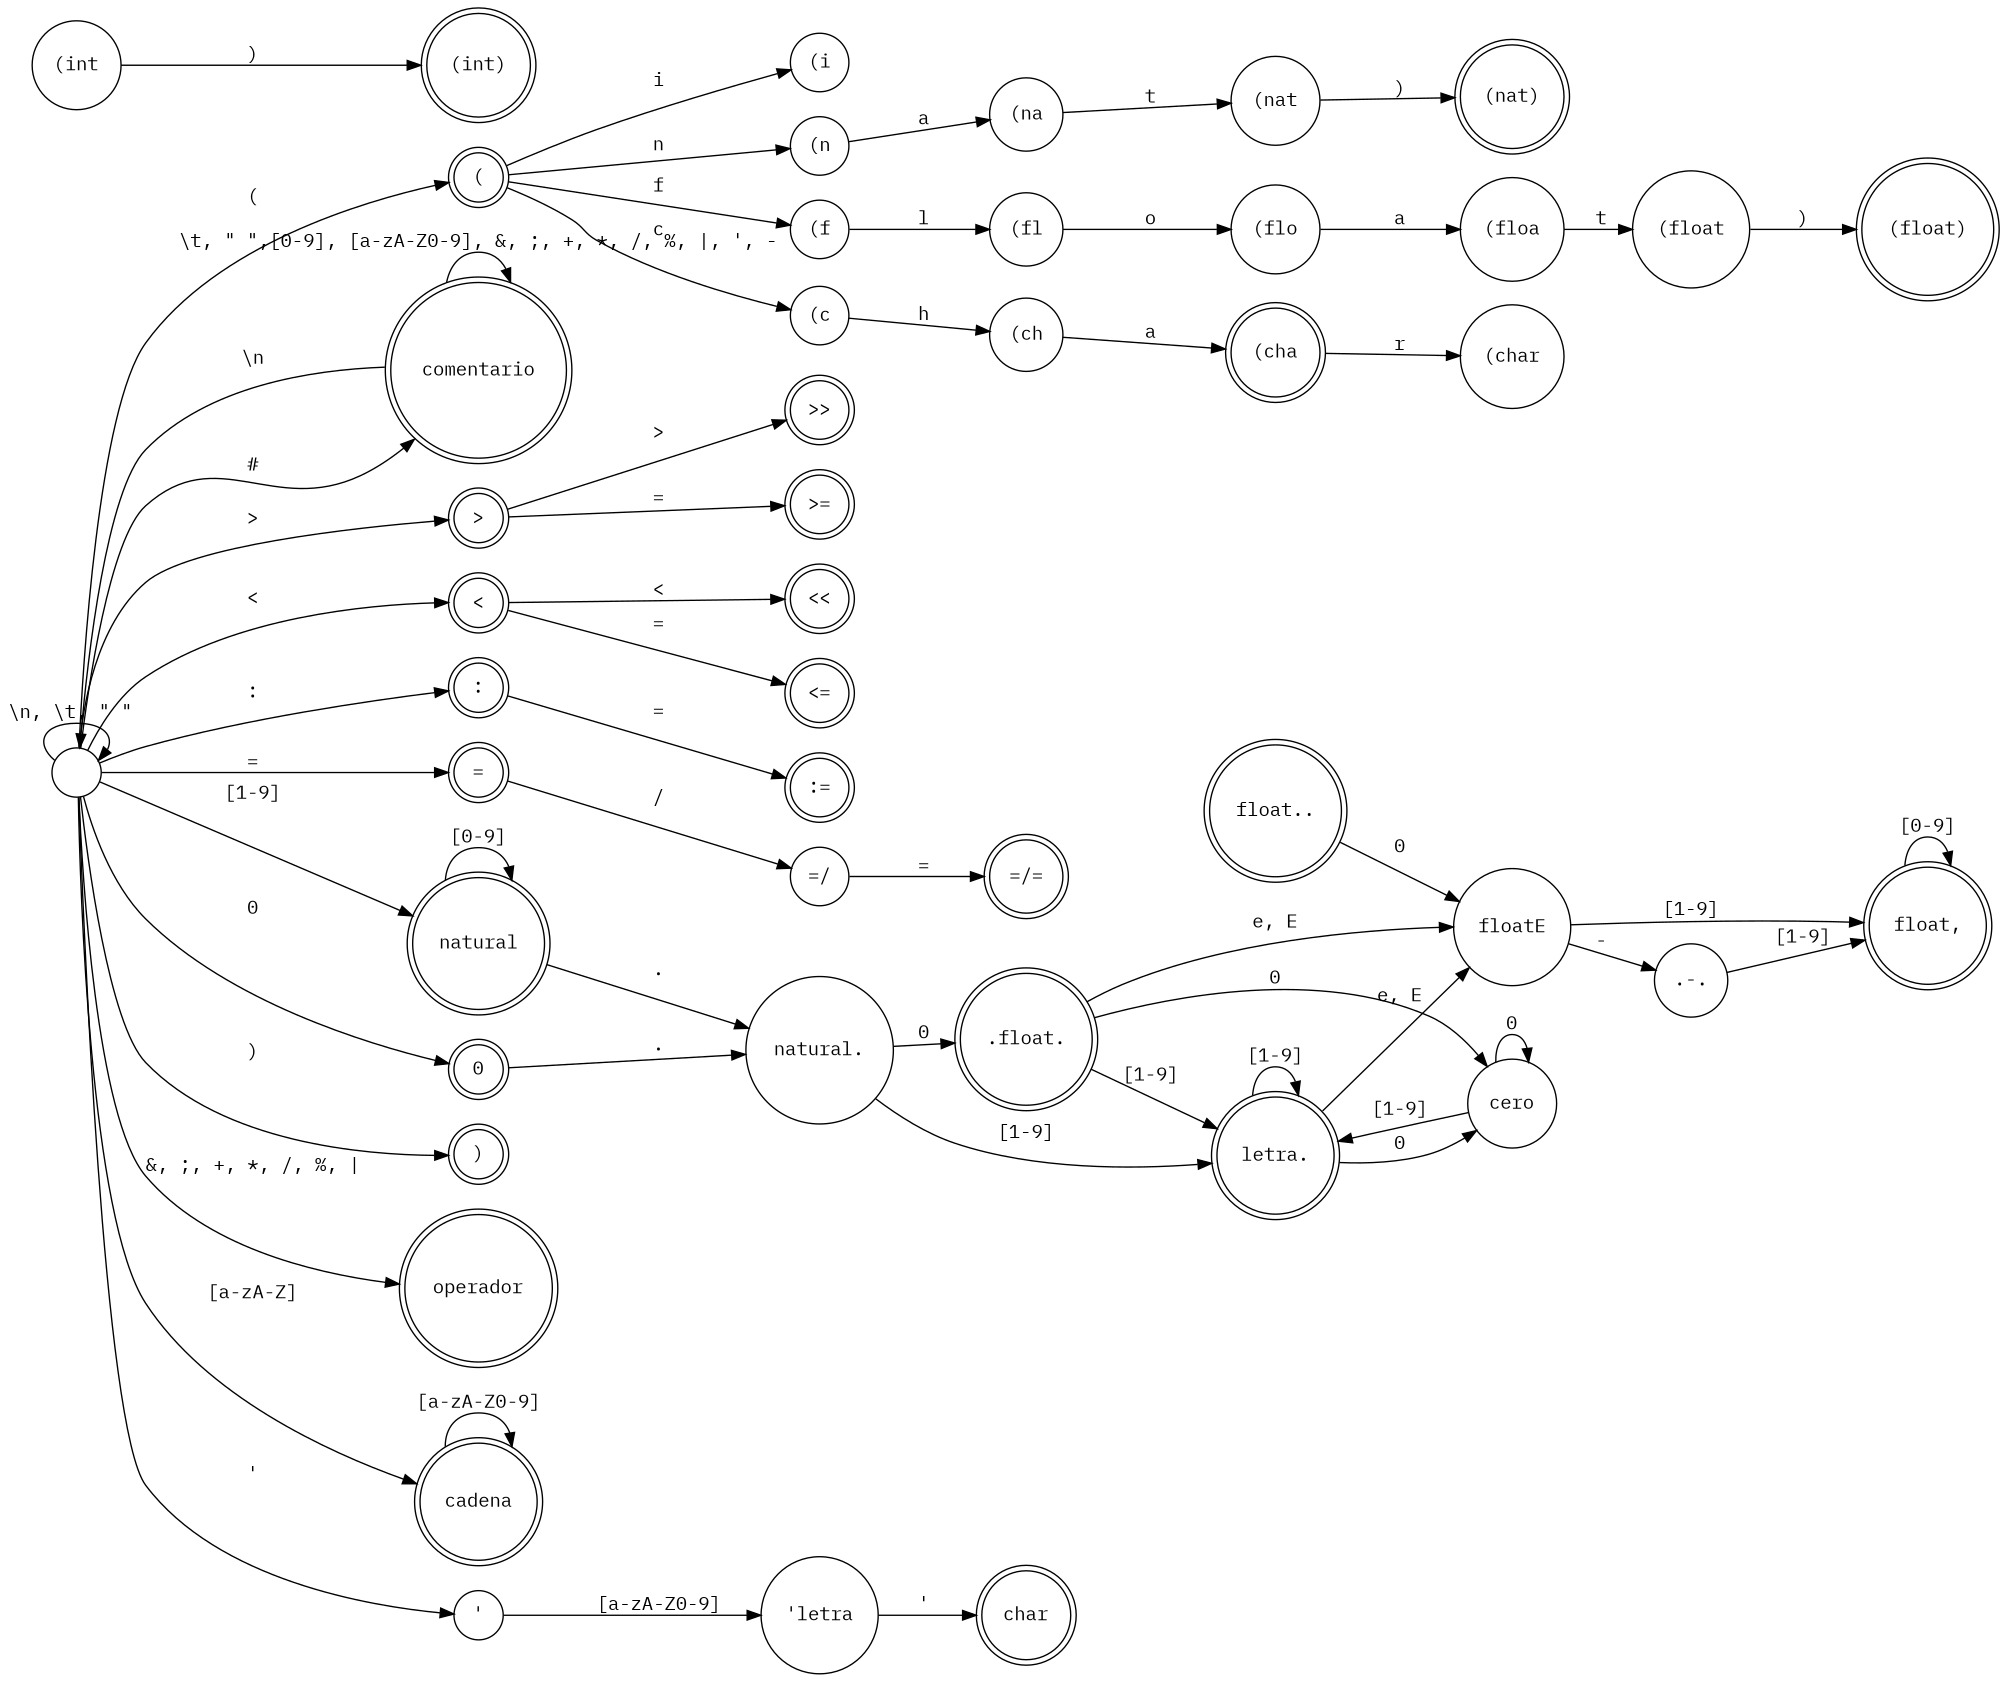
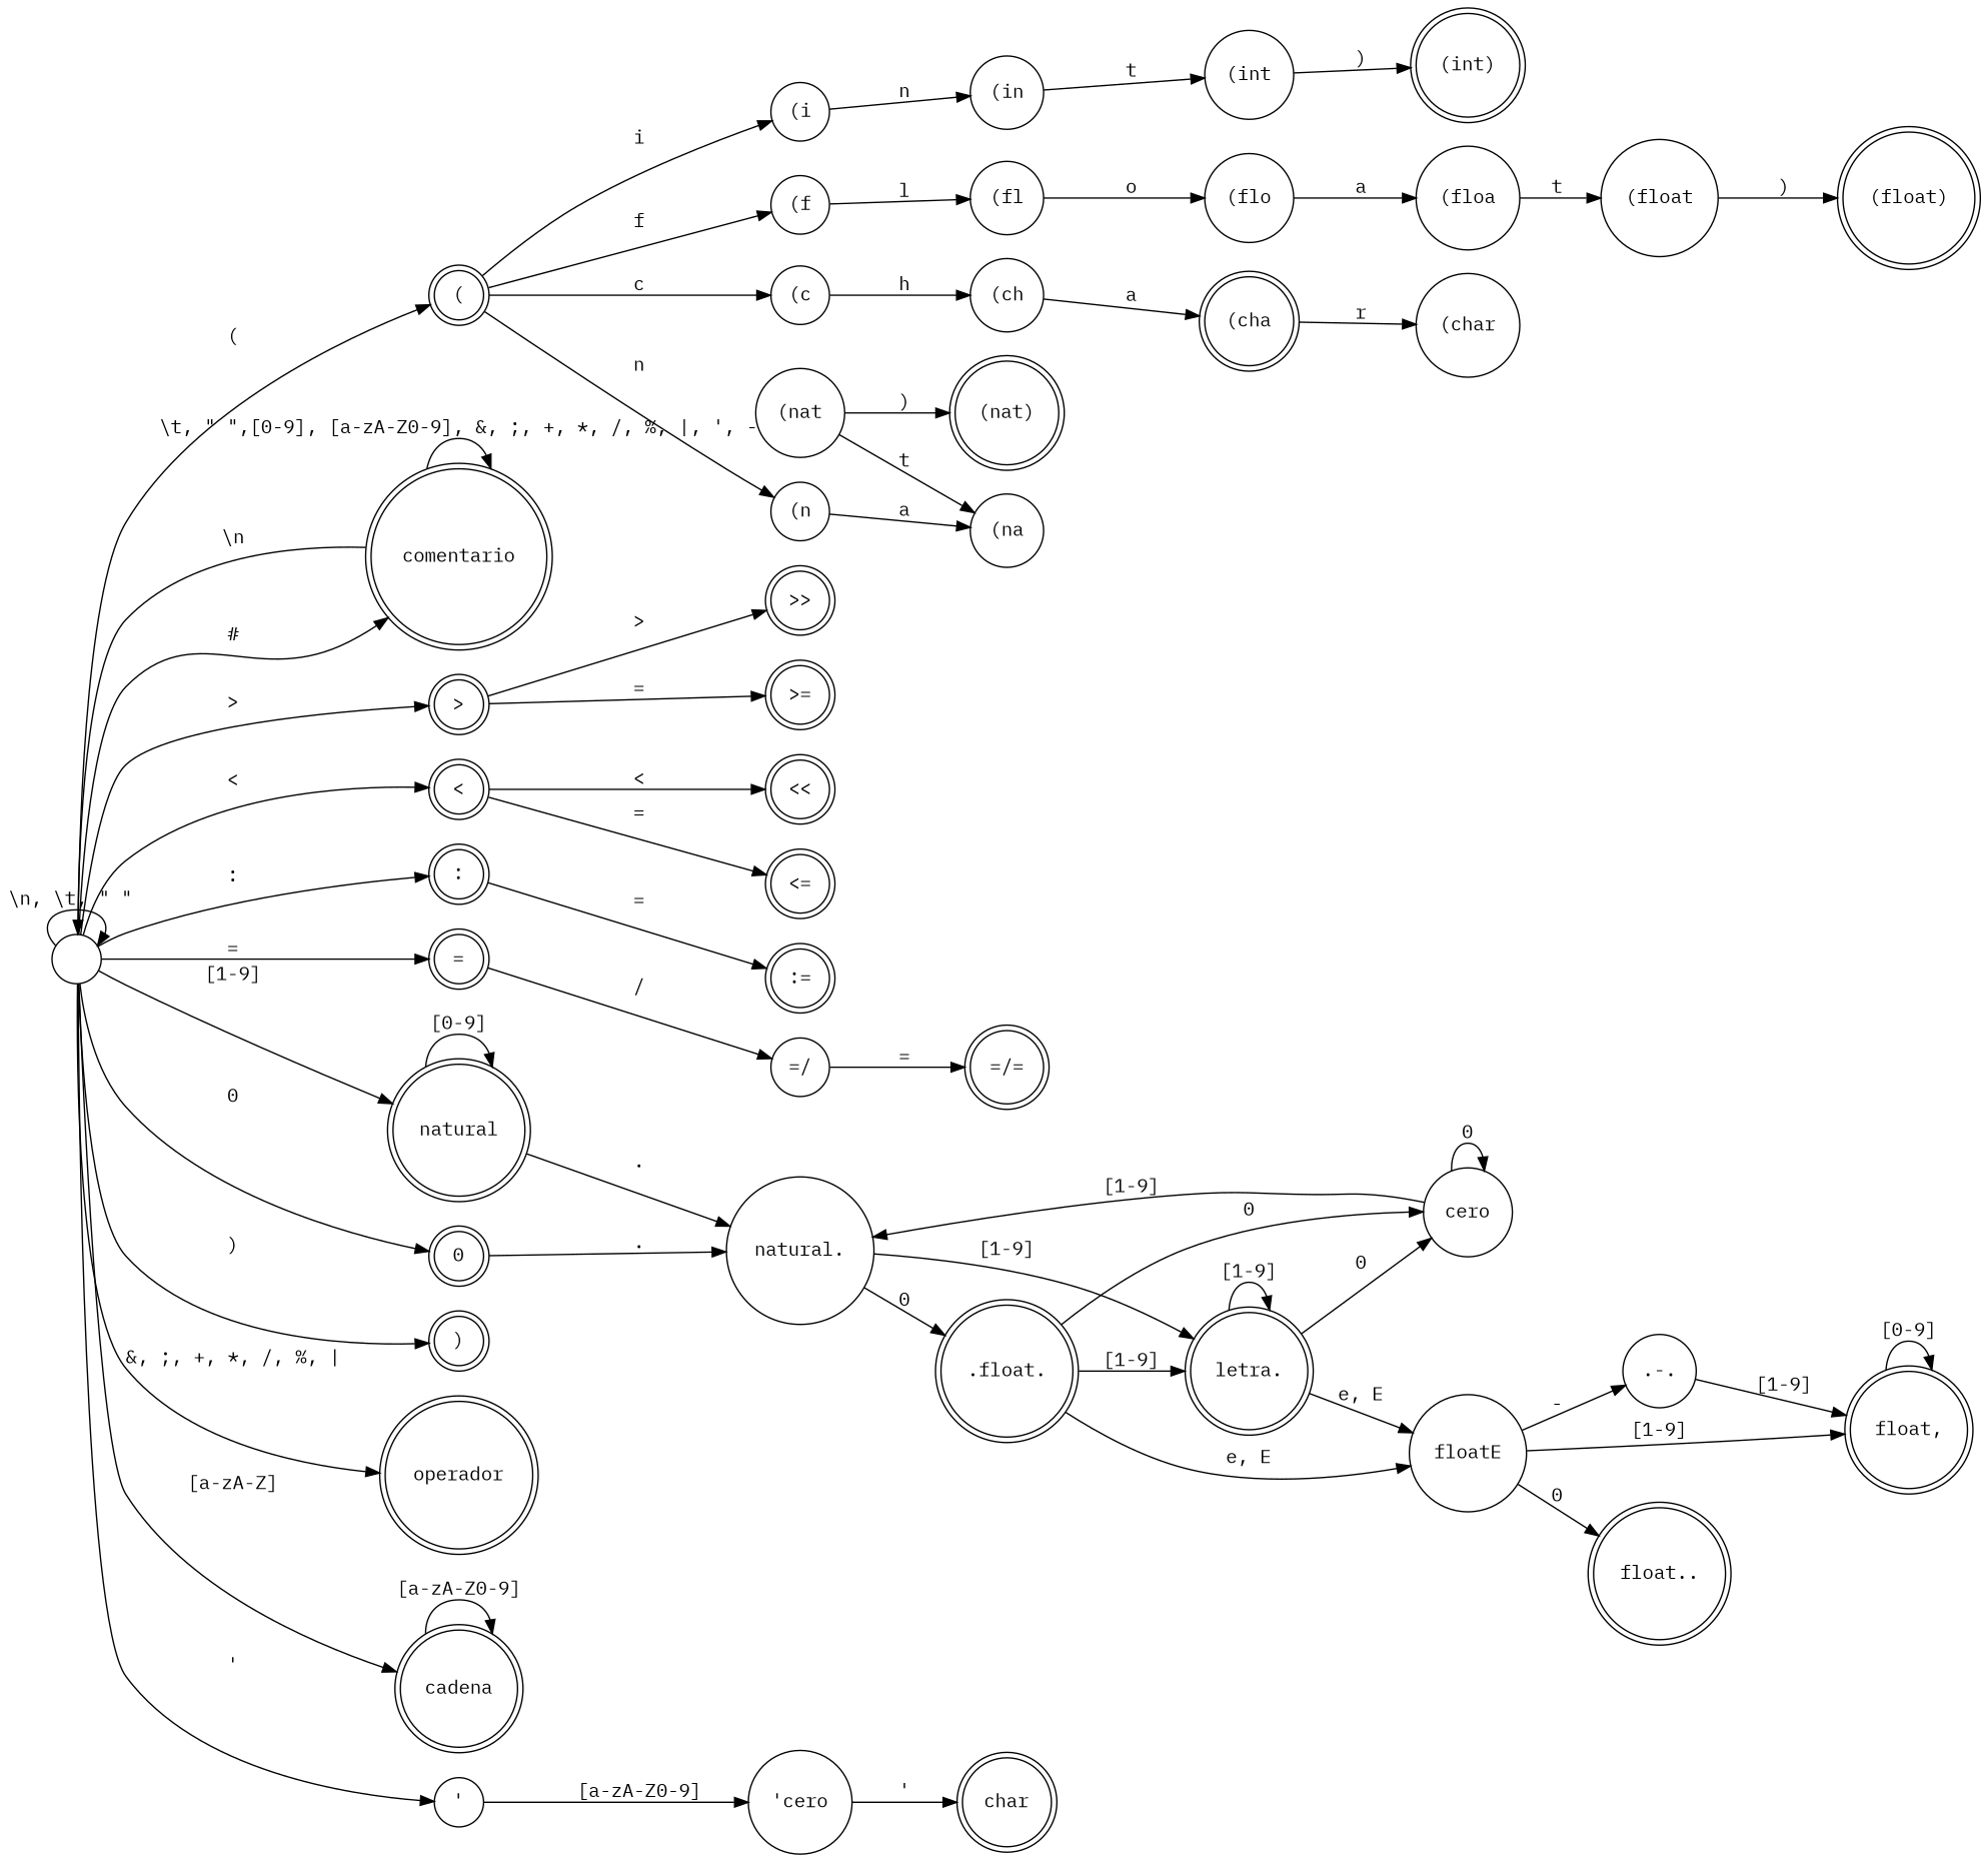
  digraph {
    fontname="IBM Plex Mono"
    rankdir=LR
    node [fontname="IBM Plex Mono" shape=doublecircle]
    edge [fontname="IBM Plex Mono"]
    "(c" [shape=circle]
    "("
    "(i" [shape=circle]
    "(n" [shape=circle]
    "(f" [shape=circle]
    "(ch" [shape=circle]
+   "(in" [shape=circle]
    "(na" [shape=circle]
    "(fl" [shape=circle]
    ">"
    ">="
    ">>"
    "<"
    "<="
    "<<"
    ":"
    ":="
    "=/" [shape=circle]
    "="
    "=/="
    "natural." [shape=circle]
    0
    ".float."
    n24 [label="letra."]
    natural
    comentario
    "" [shape=circle]
    ")"
    operador
    cadena
    "\'" [shape=circle]
    cero [shape=circle]
    floatE [shape=circle]
    "float,"
    "float.."
    ".-." [shape=circle]
-   "\'letra" [shape=circle]
+   "\'letra" [shape=circle label="'cero"]
    "(cha"
    "(char" [shape=circle]
    "(int" [shape=circle]
    "(int)"
    "(nat" [shape=circle]
    "(nat)"
    "(flo" [shape=circle]
    "(floa" [shape=circle]
    "(float" [shape=circle]
    "(float)"
    char
    "(c" -> "(ch" [label=h]
    "(" -> "(c" [label=c]
    "(" -> "(i" [label=i]
    "(" -> "(n" [label=n]
    "(" -> "(f" [label=f]
+   "(i" -> "(in" [label=n]
    "(n" -> "(na" [label=a]
    "(f" -> "(fl" [label=l]
    "(ch" -> "(cha" [label=a]
-   "(na" -> "(nat" [label=t]
+   "(in" -> "(int" [label=t]
+   "(nat" -> "(na" [label=t]
    "(fl" -> "(flo" [label=o]
    ">" -> ">=" [label="="]
    ">" -> ">>" [label=">"]
    "<" -> "<=" [label="="]
    "<" -> "<<" [label="<"]
    ":" -> ":=" [label="="]
    "=/" -> "=/=" [label="="]
    "=" -> "=/" [label="/"]
    "natural." -> ".float." [label=0]
    "natural." -> n24 [label="[1-9]"]
    0 -> "natural." [label="."]
    ".float." -> n24 [label="[1-9]"]
    ".float." -> cero [label=0]
    ".float." -> floatE [label="e, E"]
    n24 -> n24 [label="[1-9]"]
    n24 -> cero [label=0]
    n24 -> floatE [label="e, E"]
    natural -> "natural." [label="."]
    natural -> natural [label="[0-9]"]
    comentario -> comentario [label="\\t, \" \",[0-9], [a-zA-Z0-9], &, ;, +, *, /, %, |, \', -"]
    comentario -> "" [label="\\n"]
    "" -> "(" [label="("]
    "" -> ">" [label=">"]
    "" -> "<" [label="<"]
    "" -> ":" [label=":"]
    "" -> "=" [label="="]
    "" -> 0 [label=0]
    "" -> natural [label="[1-9]"]
    "" -> comentario [label=" # "]
    "" -> "" [label="\\n, \\t, \" \" "]
    "" -> ")" [label=")"]
    "" -> operador [label="&, ;, +, *, /, %, |"]
    "" -> cadena [label="[a-zA-Z]"]
    "" -> "\'" [label="\'"]
    cadena -> cadena [label="[a-zA-Z0-9]"]
    "\'" -> "\'letra" [label="[a-zA-Z0-9]"]
-   cero -> n24 [label="[1-9]"]
+   cero -> "natural." [label="[1-9]"]
    cero -> cero [label=0]
    floatE -> "float," [label="[1-9]"]
-   "float.." -> floatE [label=0]
+   floatE -> "float.." [label=0]
    floatE -> ".-." [label="-"]
    "float," -> "float," [label="[0-9]"]
    ".-." -> "float," [label="[1-9]"]
    "\'letra" -> char [label="\'"]
    "(cha" -> "(char" [label=r]
    "(int" -> "(int)" [label=")"]
    "(nat" -> "(nat)" [label=")"]
    "(flo" -> "(floa" [label=a]
    "(floa" -> "(float" [label=t]
    "(float" -> "(float)" [label=")"]
  }
